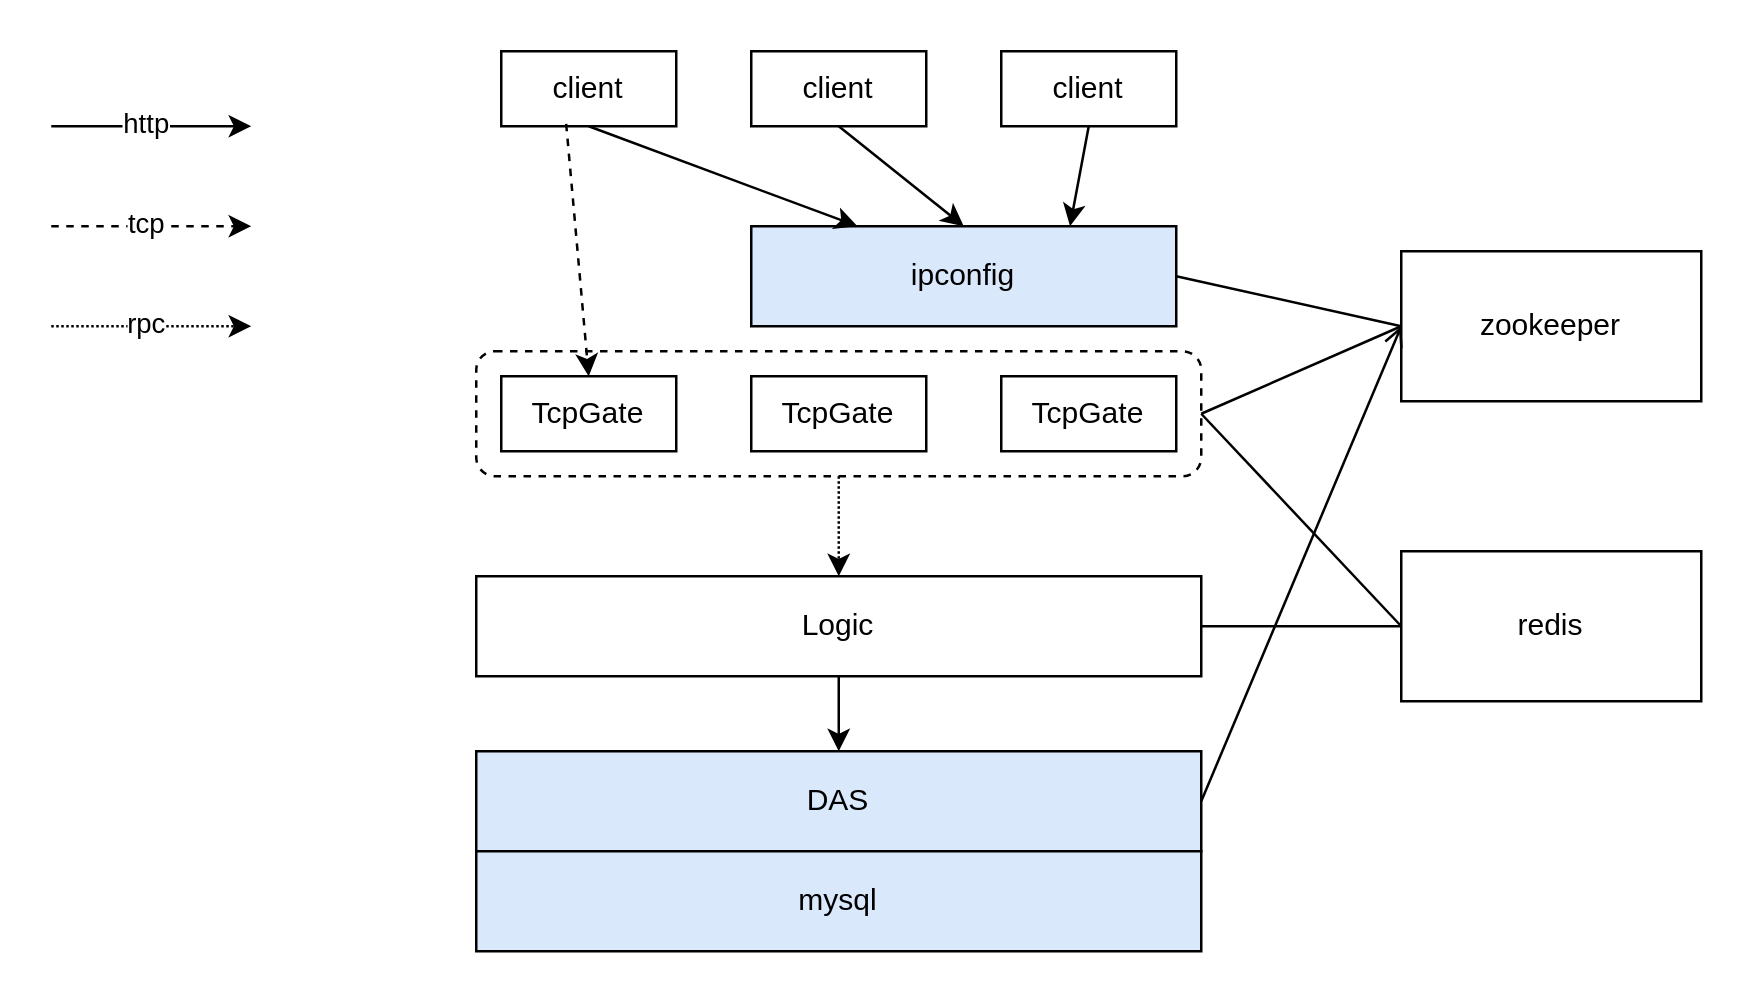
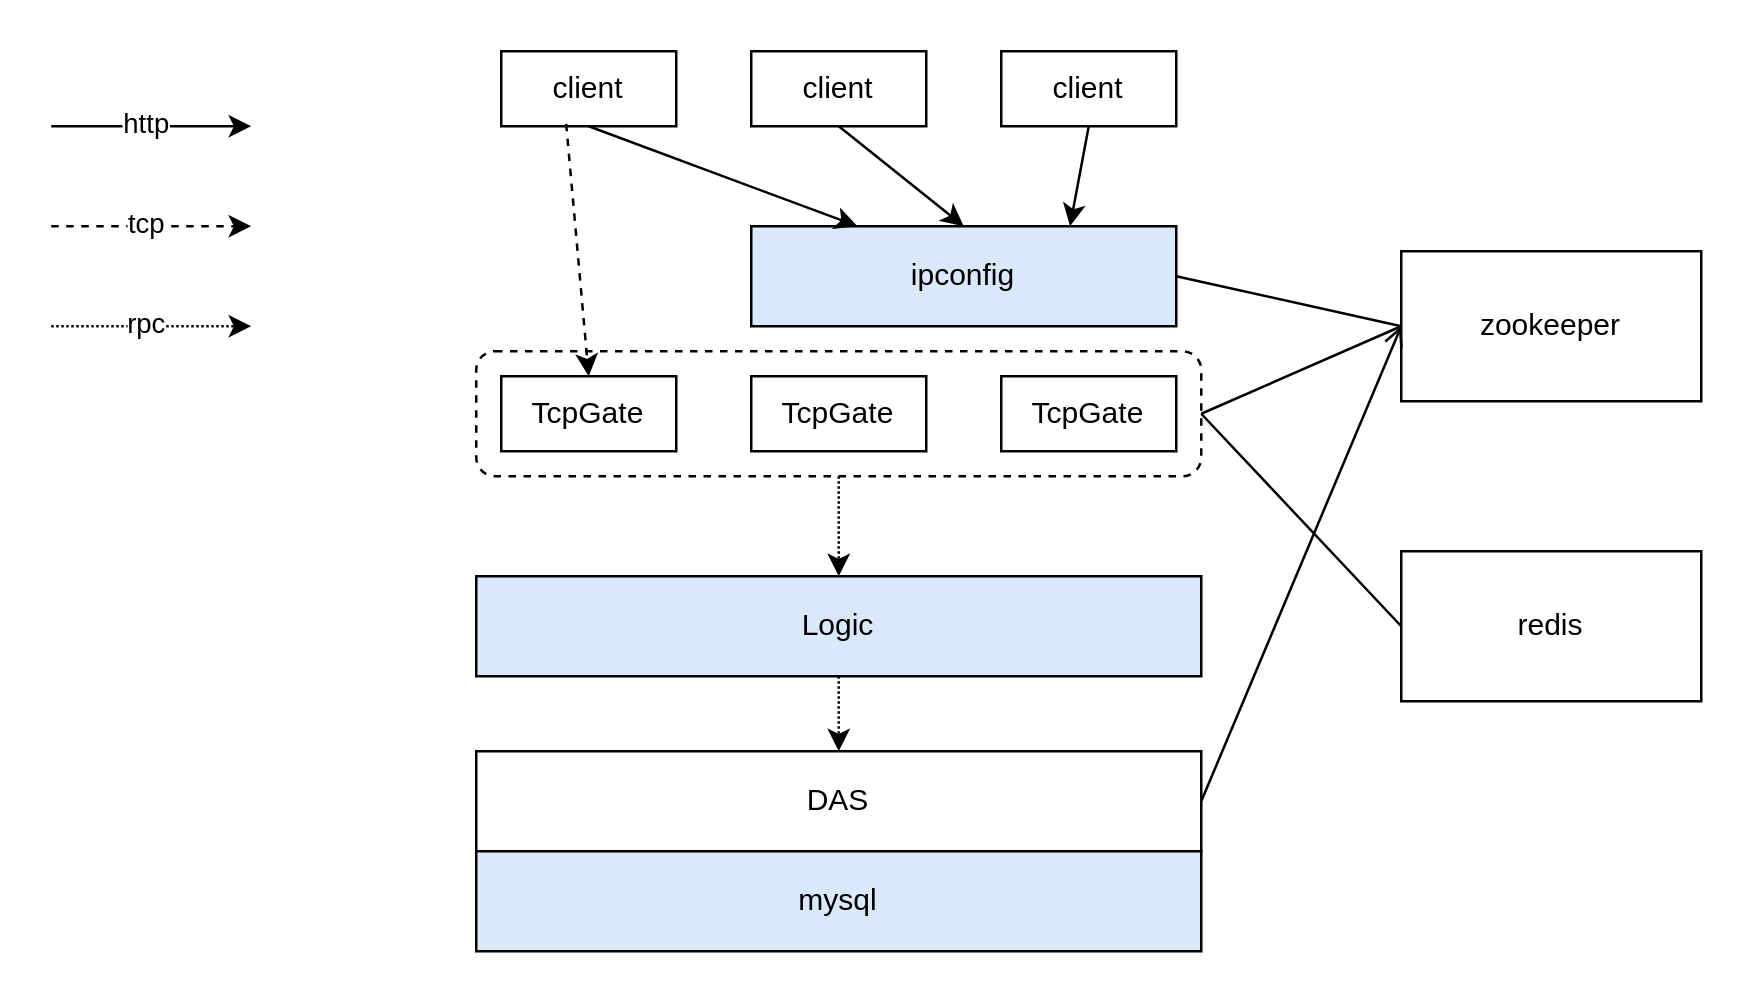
  <mxCell id="0" />
  <mxCell id="1" parent="0" />
  <mxCell id="2" value="client" style="rounded=0;whiteSpace=wrap;html=1;" vertex="1" parent="1"><mxGeometry x="200" y="20" width="70" height="30" as="geometry" /></mxCell>
  <mxCell id="3" value="client" style="rounded=0;whiteSpace=wrap;html=1;" vertex="1" parent="1"><mxGeometry x="300" y="20" width="70" height="30" as="geometry" /></mxCell>
  <mxCell id="4" value="client" style="rounded=0;whiteSpace=wrap;html=1;" vertex="1" parent="1"><mxGeometry x="400" y="20" width="70" height="30" as="geometry" /></mxCell>
  <mxCell id="5" value="ipconfig" style="rounded=0;whiteSpace=wrap;html=1;fillColor=#dae8fc;" vertex="1" parent="1"><mxGeometry x="300" y="90" width="170" height="40" as="geometry" /></mxCell>
  <mxCell id="6" value="" style="endArrow=classic;html=1;" edge="1" parent="1"><mxGeometry width="50" height="50" relative="1" as="geometry"><mxPoint x="20" y="50" as="sourcePoint" /><mxPoint x="100" y="50" as="targetPoint" /></mxGeometry></mxCell>
  <mxCell id="7" value="http" style="edgeLabel;html=1;align=center;verticalAlign=middle;resizable=0;points=[];" vertex="1" connectable="0" parent="6"><mxGeometry x="-0.075" y="2" relative="1" as="geometry"><mxPoint as="offset" /></mxGeometry></mxCell>
  <mxCell id="8" value="" style="endArrow=classic;html=1;dashed=1;" edge="1" parent="1"><mxGeometry width="50" height="50" relative="1" as="geometry"><mxPoint x="20" y="90" as="sourcePoint" /><mxPoint x="100" y="90" as="targetPoint" /></mxGeometry></mxCell>
  <mxCell id="9" value="tcp" style="edgeLabel;html=1;align=center;verticalAlign=middle;resizable=0;points=[];" vertex="1" connectable="0" parent="8"><mxGeometry x="-0.075" y="2" relative="1" as="geometry"><mxPoint as="offset" /></mxGeometry></mxCell>
  <mxCell id="10" value="" style="endArrow=classic;html=1;dashed=1;dashPattern=1 1;" edge="1" parent="1"><mxGeometry width="50" height="50" relative="1" as="geometry"><mxPoint x="20" y="130" as="sourcePoint" /><mxPoint x="100" y="130" as="targetPoint" /></mxGeometry></mxCell>
  <mxCell id="11" value="rpc" style="edgeLabel;html=1;align=center;verticalAlign=middle;resizable=0;points=[];" vertex="1" connectable="0" parent="10"><mxGeometry x="-0.075" y="2" relative="1" as="geometry"><mxPoint as="offset" /></mxGeometry></mxCell>
  <mxCell id="12" value="" style="endArrow=classic;html=1;entryX=0.25;entryY=0;entryDx=0;entryDy=0;exitX=0.5;exitY=1;exitDx=0;exitDy=0;" edge="1" parent="1" source="2" target="5"><mxGeometry width="50" height="50" relative="1" as="geometry"><mxPoint x="180" y="300" as="sourcePoint" /><mxPoint x="230" y="250" as="targetPoint" /></mxGeometry></mxCell>
  <mxCell id="13" value="" style="endArrow=classic;html=1;entryX=0.5;entryY=0;entryDx=0;entryDy=0;exitX=0.5;exitY=1;exitDx=0;exitDy=0;" edge="1" parent="1" source="3" target="5"><mxGeometry width="50" height="50" relative="1" as="geometry"><mxPoint x="230" y="230" as="sourcePoint" /><mxPoint x="280" y="180" as="targetPoint" /></mxGeometry></mxCell>
  <mxCell id="14" value="" style="endArrow=classic;html=1;entryX=0.75;entryY=0;entryDx=0;entryDy=0;exitX=0.5;exitY=1;exitDx=0;exitDy=0;" edge="1" parent="1" source="4" target="5"><mxGeometry width="50" height="50" relative="1" as="geometry"><mxPoint x="240" y="240" as="sourcePoint" /><mxPoint x="290" y="190" as="targetPoint" /></mxGeometry></mxCell>
  <mxCell id="15" value="TcpGate" style="rounded=0;whiteSpace=wrap;html=1;" vertex="1" parent="1"><mxGeometry x="200" y="150" width="70" height="30" as="geometry" /></mxCell>
  <mxCell id="16" value="TcpGate" style="rounded=0;whiteSpace=wrap;html=1;" vertex="1" parent="1"><mxGeometry x="300" y="150" width="70" height="30" as="geometry" /></mxCell>
  <mxCell id="17" value="TcpGate" style="rounded=0;whiteSpace=wrap;html=1;" vertex="1" parent="1"><mxGeometry x="400" y="150" width="70" height="30" as="geometry" /></mxCell>
  <mxCell id="18" value="" style="endArrow=classic;html=1;dashed=1;exitX=0.371;exitY=0.967;exitDx=0;exitDy=0;exitPerimeter=0;entryX=0.5;entryY=0;entryDx=0;entryDy=0;" edge="1" parent="1" source="2" target="15"><mxGeometry width="50" height="50" relative="1" as="geometry"><mxPoint x="120" y="230" as="sourcePoint" /><mxPoint x="170" y="180" as="targetPoint" /></mxGeometry></mxCell>
  <mxCell id="19" value="" style="rounded=1;whiteSpace=wrap;html=1;dashed=1;fillColor=none;" vertex="1" parent="1"><mxGeometry x="190" y="140" width="290" height="50" as="geometry" /></mxCell>
- <mxCell id="20" value="Logic" style="rounded=0;whiteSpace=wrap;html=1;" vertex="1" parent="1"><mxGeometry x="190" y="230" width="290" height="40" as="geometry" /></mxCell>
+ <mxCell id="20" value="Logic" style="rounded=0;whiteSpace=wrap;html=1;fillColor=#dae8fc;" vertex="1" parent="1"><mxGeometry x="190" y="230" width="290" height="40" as="geometry" /></mxCell>
  <mxCell id="21" value="" style="endArrow=classic;html=1;dashed=1;dashPattern=1 1;" edge="1" parent="1" source="19"><mxGeometry width="50" height="50" relative="1" as="geometry"><mxPoint x="390" y="300" as="sourcePoint" /><mxPoint x="335" y="230" as="targetPoint" /></mxGeometry></mxCell>
- <mxCell id="22" value="DAS" style="rounded=0;whiteSpace=wrap;html=1;fillColor=#dae8fc;" vertex="1" parent="1"><mxGeometry x="190" y="300" width="290" height="40" as="geometry" /></mxCell>
- <mxCell id="23" value="" style="endArrow=classic;html=1;dashed=0;dashPattern=1 1;exitX=0.5;exitY=1;exitDx=0;exitDy=0;" edge="1" parent="1" source="20" target="22"><mxGeometry width="50" height="50" relative="1" as="geometry"><mxPoint x="390" y="300" as="sourcePoint" /><mxPoint x="440" y="250" as="targetPoint" /></mxGeometry></mxCell>
+ <mxCell id="22" value="DAS" style="rounded=0;whiteSpace=wrap;html=1;" vertex="1" parent="1"><mxGeometry x="190" y="300" width="290" height="40" as="geometry" /></mxCell>
+ <mxCell id="23" value="" style="endArrow=classic;html=1;dashed=1;dashPattern=1 1;exitX=0.5;exitY=1;exitDx=0;exitDy=0;" edge="1" parent="1" source="20" target="22"><mxGeometry width="50" height="50" relative="1" as="geometry"><mxPoint x="390" y="300" as="sourcePoint" /><mxPoint x="440" y="250" as="targetPoint" /></mxGeometry></mxCell>
  <mxCell id="24" value="zookeeper" style="rounded=0;whiteSpace=wrap;html=1;fillColor=none;" vertex="1" parent="1"><mxGeometry x="560" y="100" width="120" height="60" as="geometry" /></mxCell>
  <mxCell id="25" value="redis" style="rounded=0;whiteSpace=wrap;html=1;fillColor=none;" vertex="1" parent="1"><mxGeometry x="560" y="220" width="120" height="60" as="geometry" /></mxCell>
  <mxCell id="26" value="mysql" style="rounded=0;whiteSpace=wrap;html=1;fillColor=#dae8fc;" vertex="1" parent="1"><mxGeometry x="190" y="340" width="290" height="40" as="geometry" /></mxCell>
- <mxCell id="27" value="" style="endArrow=none;html=1;entryX=0;entryY=0.5;entryDx=0;entryDy=0;exitX=1;exitY=0.5;exitDx=0;exitDy=0;" edge="1" parent="1" source="20" target="25"><mxGeometry width="50" height="50" relative="1" as="geometry"><mxPoint x="390" y="300" as="sourcePoint" /><mxPoint x="440" y="250" as="targetPoint" /></mxGeometry></mxCell>
  <mxCell id="28" value="" style="endArrow=none;html=1;entryX=0;entryY=0.5;entryDx=0;entryDy=0;exitX=1;exitY=0.5;exitDx=0;exitDy=0;" edge="1" parent="1" source="19" target="25"><mxGeometry width="50" height="50" relative="1" as="geometry"><mxPoint x="390" y="300" as="sourcePoint" /><mxPoint x="440" y="250" as="targetPoint" /></mxGeometry></mxCell>
  <mxCell id="29" value="" style="endArrow=open;html=1;exitX=1;exitY=0.5;exitDx=0;exitDy=0;entryX=0;entryY=0.5;entryDx=0;entryDy=0;" edge="1" parent="1" source="22" target="24"><mxGeometry width="50" height="50" relative="1" as="geometry"><mxPoint x="390" y="300" as="sourcePoint" /><mxPoint x="440" y="250" as="targetPoint" /></mxGeometry></mxCell>
  <mxCell id="30" value="" style="endArrow=none;html=1;entryX=0;entryY=0.5;entryDx=0;entryDy=0;exitX=1;exitY=0.5;exitDx=0;exitDy=0;" edge="1" parent="1" source="19" target="24"><mxGeometry width="50" height="50" relative="1" as="geometry"><mxPoint x="390" y="300" as="sourcePoint" /><mxPoint x="440" y="250" as="targetPoint" /></mxGeometry></mxCell>
  <mxCell id="31" value="" style="endArrow=none;html=1;exitX=1;exitY=0.5;exitDx=0;exitDy=0;" edge="1" parent="1" source="5"><mxGeometry width="50" height="50" relative="1" as="geometry"><mxPoint x="390" y="300" as="sourcePoint" /><mxPoint x="560" y="130" as="targetPoint" /></mxGeometry></mxCell>
